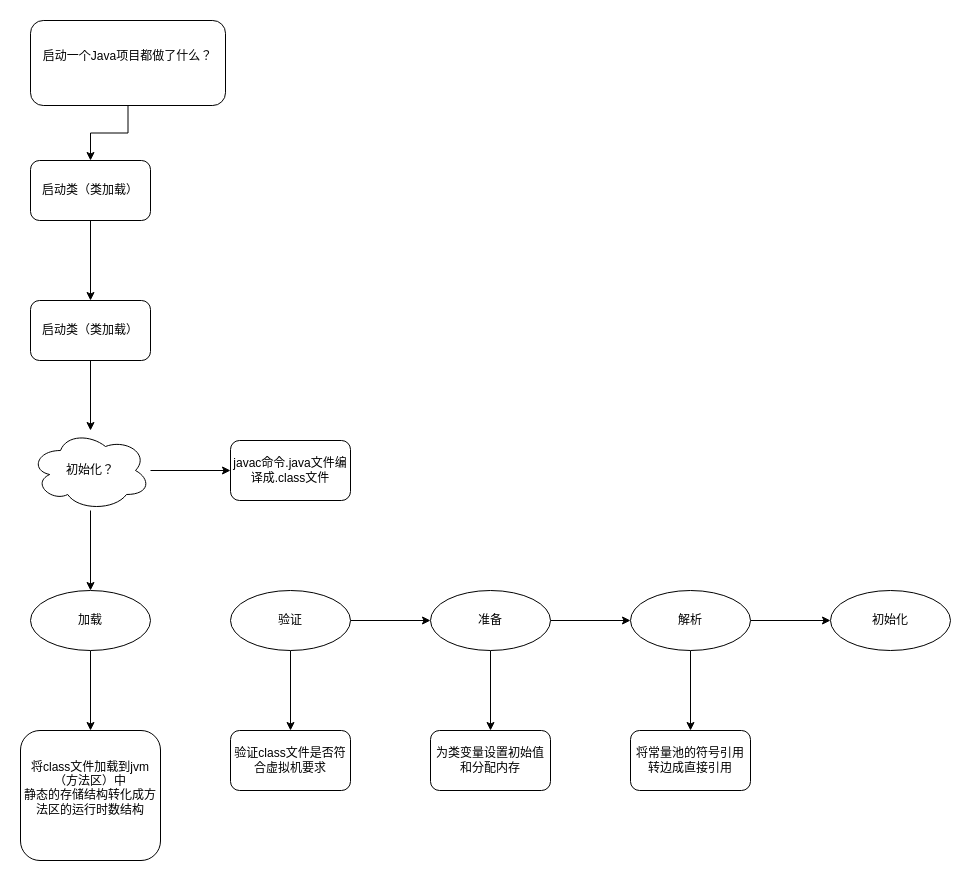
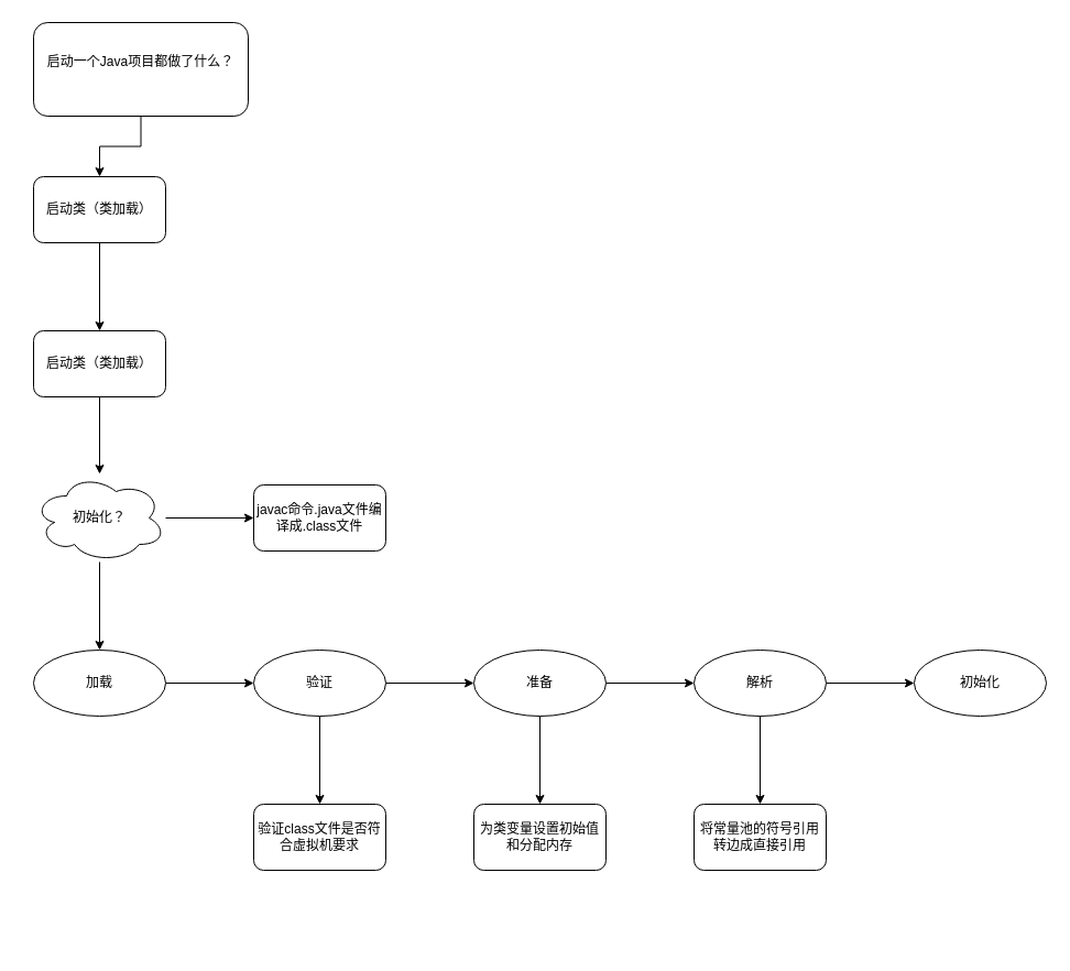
  <mxCell id="0" />
  <mxCell id="1" parent="0" />
  <mxCell id="2" value="" style="edgeStyle=orthogonalEdgeStyle;rounded=0;orthogonalLoop=1;jettySize=auto;html=1;" edge="1" parent="1" source="3" target="5"><mxGeometry relative="1" as="geometry" /></mxCell>
  <mxCell id="3" value="启动一个Java项目都做了什么？&lt;br&gt;&lt;br&gt;" style="rounded=1;whiteSpace=wrap;html=1;" vertex="1" parent="1"><mxGeometry x="30" y="20" width="195" height="85" as="geometry" /></mxCell>
  <mxCell id="4" value="" style="edgeStyle=orthogonalEdgeStyle;rounded=0;orthogonalLoop=1;jettySize=auto;html=1;" edge="1" parent="1" source="5" target="7"><mxGeometry relative="1" as="geometry" /></mxCell>
  <mxCell id="5" value="启动类（类加载）" style="rounded=1;whiteSpace=wrap;html=1;" vertex="1" parent="1"><mxGeometry x="30" y="160" width="120" height="60" as="geometry" /></mxCell>
  <mxCell id="6" value="" style="edgeStyle=orthogonalEdgeStyle;rounded=0;orthogonalLoop=1;jettySize=auto;html=1;" edge="1" parent="1" source="7" target="10"><mxGeometry relative="1" as="geometry" /></mxCell>
  <mxCell id="7" value="启动类（类加载）" style="rounded=1;whiteSpace=wrap;html=1;" vertex="1" parent="1"><mxGeometry x="30" y="300" width="120" height="60" as="geometry" /></mxCell>
  <mxCell id="8" value="" style="edgeStyle=orthogonalEdgeStyle;rounded=0;orthogonalLoop=1;jettySize=auto;html=1;" edge="1" parent="1" source="10" target="13"><mxGeometry relative="1" as="geometry" /></mxCell>
  <mxCell id="9" value="" style="edgeStyle=orthogonalEdgeStyle;rounded=0;orthogonalLoop=1;jettySize=auto;html=1;" edge="1" parent="1" source="10" target="24"><mxGeometry relative="1" as="geometry" /></mxCell>
  <mxCell id="10" value="初始化？" style="ellipse;shape=cloud;whiteSpace=wrap;html=1;rounded=1;" vertex="1" parent="1"><mxGeometry x="30" y="430" width="120" height="80" as="geometry" /></mxCell>
- <mxCell id="12" value="" style="edgeStyle=orthogonalEdgeStyle;rounded=0;orthogonalLoop=1;jettySize=auto;html=1;" edge="1" parent="1" source="13" target="25"><mxGeometry relative="1" as="geometry" /></mxCell>
+ <mxCell id="11" value="" style="edgeStyle=orthogonalEdgeStyle;rounded=0;orthogonalLoop=1;jettySize=auto;html=1;" edge="1" parent="1" source="13" target="16"><mxGeometry relative="1" as="geometry" /></mxCell>
  <mxCell id="13" value="加载" style="ellipse;whiteSpace=wrap;html=1;rounded=1;" vertex="1" parent="1"><mxGeometry x="30" y="590" width="120" height="60" as="geometry" /></mxCell>
  <mxCell id="14" value="" style="edgeStyle=orthogonalEdgeStyle;rounded=0;orthogonalLoop=1;jettySize=auto;html=1;" edge="1" parent="1" source="16" target="19"><mxGeometry relative="1" as="geometry" /></mxCell>
  <mxCell id="15" value="" style="edgeStyle=orthogonalEdgeStyle;rounded=0;orthogonalLoop=1;jettySize=auto;html=1;" edge="1" parent="1" source="16" target="26"><mxGeometry relative="1" as="geometry" /></mxCell>
  <mxCell id="16" value="验证" style="ellipse;whiteSpace=wrap;html=1;rounded=1;" vertex="1" parent="1"><mxGeometry x="230" y="590" width="120" height="60" as="geometry" /></mxCell>
  <mxCell id="17" value="" style="edgeStyle=orthogonalEdgeStyle;rounded=0;orthogonalLoop=1;jettySize=auto;html=1;" edge="1" parent="1" source="19" target="22"><mxGeometry relative="1" as="geometry" /></mxCell>
  <mxCell id="18" value="" style="edgeStyle=orthogonalEdgeStyle;rounded=0;orthogonalLoop=1;jettySize=auto;html=1;" edge="1" parent="1" source="19" target="27"><mxGeometry relative="1" as="geometry" /></mxCell>
  <mxCell id="19" value="准备" style="ellipse;whiteSpace=wrap;html=1;rounded=1;" vertex="1" parent="1"><mxGeometry x="430" y="590" width="120" height="60" as="geometry" /></mxCell>
  <mxCell id="20" value="" style="edgeStyle=orthogonalEdgeStyle;rounded=0;orthogonalLoop=1;jettySize=auto;html=1;" edge="1" parent="1" source="22" target="23"><mxGeometry relative="1" as="geometry" /></mxCell>
  <mxCell id="21" value="" style="edgeStyle=orthogonalEdgeStyle;rounded=0;orthogonalLoop=1;jettySize=auto;html=1;" edge="1" parent="1" source="22" target="28"><mxGeometry relative="1" as="geometry" /></mxCell>
  <mxCell id="22" value="解析" style="ellipse;whiteSpace=wrap;html=1;rounded=1;" vertex="1" parent="1"><mxGeometry x="630" y="590" width="120" height="60" as="geometry" /></mxCell>
  <mxCell id="23" value="初始化" style="ellipse;whiteSpace=wrap;html=1;rounded=1;" vertex="1" parent="1"><mxGeometry x="830" y="590" width="120" height="60" as="geometry" /></mxCell>
  <mxCell id="24" value="javac命令.java文件编译成.class文件" style="whiteSpace=wrap;html=1;rounded=1;" vertex="1" parent="1"><mxGeometry x="230" y="440" width="120" height="60" as="geometry" /></mxCell>
- <mxCell id="25" value="&lt;span&gt;将class文件加载到jvm（方法区）中&lt;br&gt;静态的存储结构转化成方法区的运行时数结构&lt;br&gt;&lt;br&gt;&lt;/span&gt;" style="rounded=1;whiteSpace=wrap;html=1;" vertex="1" parent="1"><mxGeometry x="20" y="730" width="140" height="130" as="geometry" /></mxCell>
  <mxCell id="26" value="验证class文件是否符合虚拟机要求" style="whiteSpace=wrap;html=1;rounded=1;" vertex="1" parent="1"><mxGeometry x="230" y="730" width="120" height="60" as="geometry" /></mxCell>
  <mxCell id="27" value="为类变量设置初始值和分配内存" style="whiteSpace=wrap;html=1;rounded=1;" vertex="1" parent="1"><mxGeometry x="430" y="730" width="120" height="60" as="geometry" /></mxCell>
  <mxCell id="28" value="将常量池的符号引用转边成直接引用" style="whiteSpace=wrap;html=1;rounded=1;" vertex="1" parent="1"><mxGeometry x="630" y="730" width="120" height="60" as="geometry" /></mxCell>
